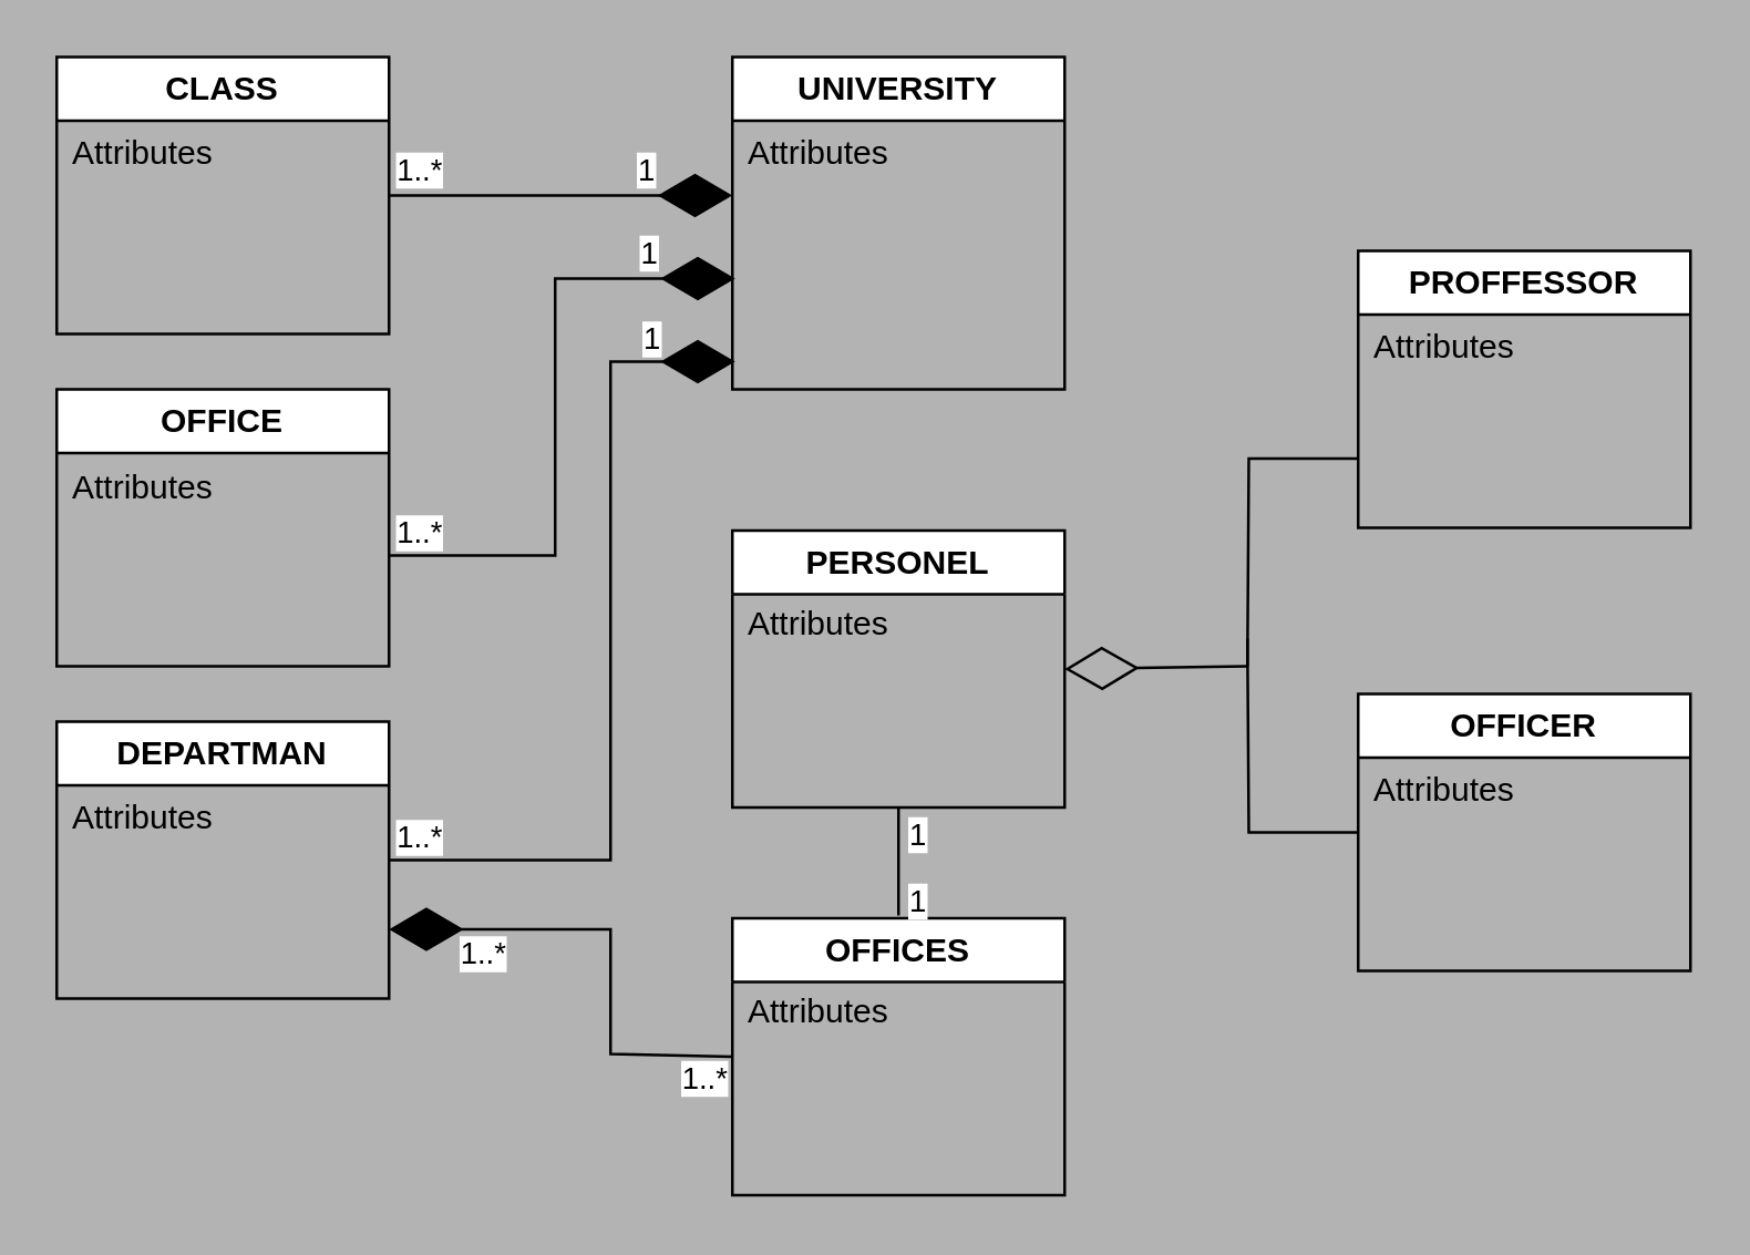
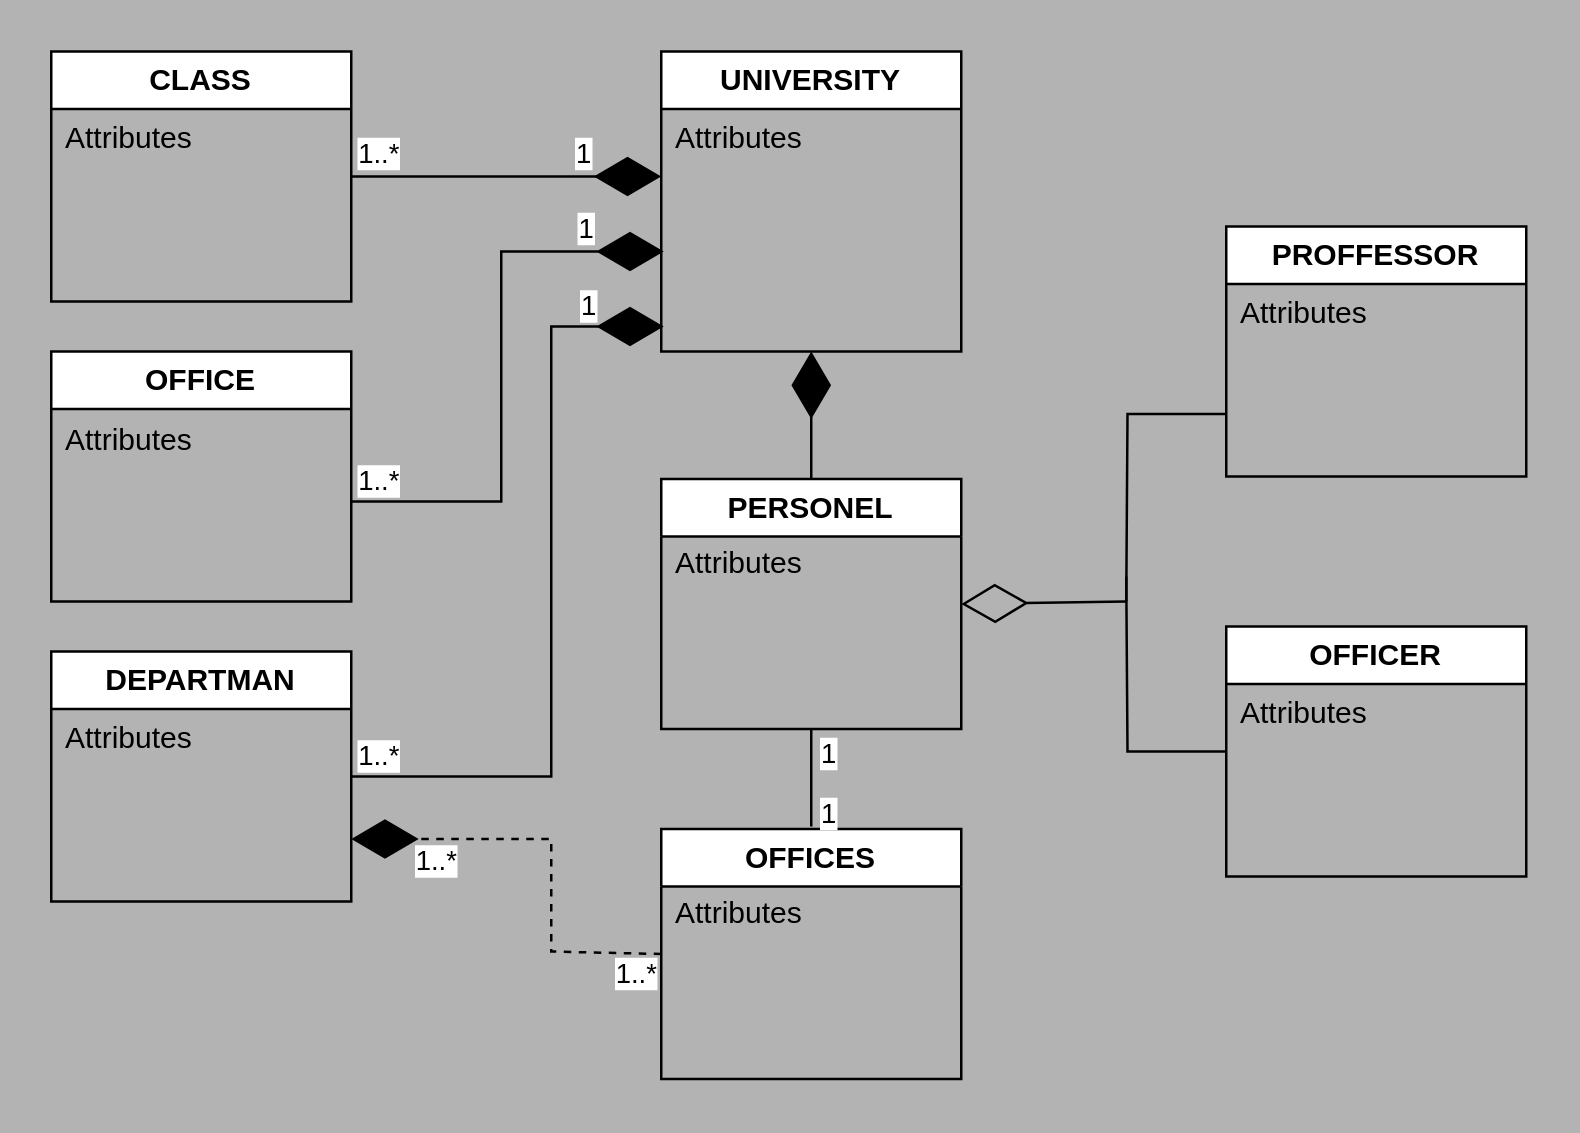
  <mxCell id="0" />
  <mxCell id="1" parent="0" />
  <mxCell id="2" value="UNIVERSITY" style="swimlane;whiteSpace=wrap;html=1;" vertex="1" parent="1"><mxGeometry x="264" y="20" width="120" height="120" as="geometry" /></mxCell>
  <mxCell id="3" value="Attributes" style="text;strokeColor=none;fillColor=none;align=left;verticalAlign=middle;spacingLeft=4;spacingRight=4;overflow=hidden;points=[[0,0.5],[1,0.5]];portConstraint=eastwest;rotatable=0;whiteSpace=wrap;html=1;" vertex="1" parent="2"><mxGeometry y="20" width="80" height="30" as="geometry" /></mxCell>
  <mxCell id="4" value="CLASS" style="swimlane;whiteSpace=wrap;html=1;" vertex="1" parent="1"><mxGeometry x="20" y="20" width="120" height="100" as="geometry" /></mxCell>
  <mxCell id="5" value="Attributes" style="text;strokeColor=none;fillColor=none;align=left;verticalAlign=middle;spacingLeft=4;spacingRight=4;overflow=hidden;points=[[0,0.5],[1,0.5]];portConstraint=eastwest;rotatable=0;whiteSpace=wrap;html=1;" vertex="1" parent="4"><mxGeometry y="20" width="80" height="30" as="geometry" /></mxCell>
  <mxCell id="6" value="DEPARTMAN" style="swimlane;whiteSpace=wrap;html=1;" vertex="1" parent="1"><mxGeometry x="20" y="260" width="120" height="100" as="geometry" /></mxCell>
  <mxCell id="7" value="Attributes" style="text;strokeColor=none;fillColor=none;align=left;verticalAlign=middle;spacingLeft=4;spacingRight=4;overflow=hidden;points=[[0,0.5],[1,0.5]];portConstraint=eastwest;rotatable=0;whiteSpace=wrap;html=1;" vertex="1" parent="6"><mxGeometry y="20" width="80" height="30" as="geometry" /></mxCell>
  <mxCell id="8" value="OFFICE" style="swimlane;whiteSpace=wrap;html=1;" vertex="1" parent="1"><mxGeometry x="20" y="140" width="120" height="100" as="geometry" /></mxCell>
  <mxCell id="9" value="Attributes" style="text;strokeColor=none;fillColor=none;align=left;verticalAlign=middle;spacingLeft=4;spacingRight=4;overflow=hidden;points=[[0,0.5],[1,0.5]];portConstraint=eastwest;rotatable=0;whiteSpace=wrap;html=1;" vertex="1" parent="8"><mxGeometry y="21" width="80" height="30" as="geometry" /></mxCell>
  <mxCell id="10" value="" style="endArrow=diamondThin;endFill=1;endSize=24;html=1;rounded=0;" edge="1" parent="1"><mxGeometry width="160" relative="1" as="geometry"><mxPoint x="214" y="70" as="sourcePoint" /><mxPoint x="264" y="70" as="targetPoint" /><Array as="points"><mxPoint x="140" y="70" /><mxPoint x="214" y="70" /></Array></mxGeometry></mxCell>
  <mxCell id="11" value="1..*" style="edgeLabel;html=1;align=center;verticalAlign=middle;resizable=0;points=[];" vertex="1" connectable="0" parent="10"><mxGeometry x="-0.593" y="-3" relative="1" as="geometry"><mxPoint x="-24" y="-7" as="offset" /></mxGeometry></mxCell>
  <mxCell id="12" value="1" style="edgeLabel;html=1;align=center;verticalAlign=middle;resizable=0;points=[];" vertex="1" connectable="0" parent="10"><mxGeometry x="0.677" y="-1" relative="1" as="geometry"><mxPoint y="-11" as="offset" /></mxGeometry></mxCell>
  <mxCell id="13" value="" style="endArrow=diamondThin;endFill=1;endSize=24;html=1;rounded=0;" edge="1" parent="1"><mxGeometry width="160" relative="1" as="geometry"><mxPoint x="140" y="200" as="sourcePoint" /><mxPoint x="265" y="100" as="targetPoint" /><Array as="points"><mxPoint x="200" y="200" /><mxPoint x="200" y="100" /></Array></mxGeometry></mxCell>
  <mxCell id="14" value="" style="endArrow=diamondThin;endFill=1;endSize=24;html=1;rounded=0;exitX=1;exitY=0.5;exitDx=0;exitDy=0;" edge="1" parent="1" source="6"><mxGeometry width="160" relative="1" as="geometry"><mxPoint x="210" y="350" as="sourcePoint" /><mxPoint x="265" y="130" as="targetPoint" /><Array as="points"><mxPoint x="220" y="310" /><mxPoint x="220" y="270" /><mxPoint x="220" y="130" /></Array></mxGeometry></mxCell>
- <mxCell id="15" value="" style="endArrow=diamondThin;endFill=1;endSize=24;html=1;rounded=0;entryX=1;entryY=0.75;entryDx=0;entryDy=0;exitX=0;exitY=0.5;exitDx=0;exitDy=0;" edge="1" parent="1" source="16" target="6"><mxGeometry width="160" relative="1" as="geometry"><mxPoint x="260" y="380" as="sourcePoint" /><mxPoint x="360" y="390" as="targetPoint" /><Array as="points"><mxPoint x="220" y="380" /><mxPoint x="220" y="360" /><mxPoint x="220" y="335" /></Array></mxGeometry></mxCell>
+ <mxCell id="15" value="" style="endArrow=diamondThin;endFill=1;endSize=24;html=1;rounded=0;entryX=1;entryY=0.75;entryDx=0;entryDy=0;exitX=0;exitY=0.5;exitDx=0;exitDy=0;dashed=1;" edge="1" parent="1" source="16" target="6"><mxGeometry width="160" relative="1" as="geometry"><mxPoint x="260" y="380" as="sourcePoint" /><mxPoint x="360" y="390" as="targetPoint" /><Array as="points"><mxPoint x="220" y="380" /><mxPoint x="220" y="360" /><mxPoint x="220" y="335" /></Array></mxGeometry></mxCell>
  <mxCell id="16" value="OFFICES" style="swimlane;whiteSpace=wrap;html=1;" vertex="1" parent="1"><mxGeometry x="264" y="331" width="120" height="100" as="geometry" /></mxCell>
  <mxCell id="17" value="Attributes" style="text;strokeColor=none;fillColor=none;align=left;verticalAlign=middle;spacingLeft=4;spacingRight=4;overflow=hidden;points=[[0,0.5],[1,0.5]];portConstraint=eastwest;rotatable=0;whiteSpace=wrap;html=1;" vertex="1" parent="16"><mxGeometry y="19" width="80" height="30" as="geometry" /></mxCell>
  <mxCell id="18" value="PERSONEL" style="swimlane;whiteSpace=wrap;html=1;" vertex="1" parent="1"><mxGeometry x="264" y="191" width="120" height="100" as="geometry" /></mxCell>
  <mxCell id="19" value="" style="endArrow=none;html=1;rounded=0;entryX=0.5;entryY=1;entryDx=0;entryDy=0;" edge="1" parent="18" target="18"><mxGeometry width="50" height="50" relative="1" as="geometry"><mxPoint x="60" y="139" as="sourcePoint" /><mxPoint x="106" y="89" as="targetPoint" /></mxGeometry></mxCell>
  <mxCell id="20" value="1" style="edgeLabel;html=1;align=center;verticalAlign=middle;resizable=0;points=[];" vertex="1" connectable="0" parent="19"><mxGeometry x="0.326" y="-2" relative="1" as="geometry"><mxPoint x="4" y="-4" as="offset" /></mxGeometry></mxCell>
  <mxCell id="21" value="Attributes" style="text;strokeColor=none;fillColor=none;align=left;verticalAlign=middle;spacingLeft=4;spacingRight=4;overflow=hidden;points=[[0,0.5],[1,0.5]];portConstraint=eastwest;rotatable=0;whiteSpace=wrap;html=1;" vertex="1" parent="18"><mxGeometry y="19" width="80" height="30" as="geometry" /></mxCell>
  <mxCell id="22" style="edgeStyle=orthogonalEdgeStyle;rounded=0;orthogonalLoop=1;jettySize=auto;html=1;exitX=0;exitY=0.5;exitDx=0;exitDy=0;endArrow=none;endFill=0;" edge="1" parent="1" source="23"><mxGeometry relative="1" as="geometry"><mxPoint x="450" y="230" as="targetPoint" /></mxGeometry></mxCell>
  <mxCell id="23" value="OFFICER" style="swimlane;whiteSpace=wrap;html=1;" vertex="1" parent="1"><mxGeometry x="490" y="250" width="120" height="100" as="geometry" /></mxCell>
  <mxCell id="24" value="Attributes" style="text;strokeColor=none;fillColor=none;align=left;verticalAlign=middle;spacingLeft=4;spacingRight=4;overflow=hidden;points=[[0,0.5],[1,0.5]];portConstraint=eastwest;rotatable=0;whiteSpace=wrap;html=1;" vertex="1" parent="23"><mxGeometry y="20" width="80" height="30" as="geometry" /></mxCell>
  <mxCell id="25" style="edgeStyle=orthogonalEdgeStyle;rounded=0;orthogonalLoop=1;jettySize=auto;html=1;exitX=0;exitY=0.75;exitDx=0;exitDy=0;endArrow=none;endFill=0;" edge="1" parent="1" source="26"><mxGeometry relative="1" as="geometry"><mxPoint x="450" y="240" as="targetPoint" /></mxGeometry></mxCell>
  <mxCell id="26" value="PROFFESSOR" style="swimlane;whiteSpace=wrap;html=1;" vertex="1" parent="1"><mxGeometry x="490" y="90" width="120" height="100" as="geometry" /></mxCell>
  <mxCell id="27" value="Attributes" style="text;strokeColor=none;fillColor=none;align=left;verticalAlign=middle;spacingLeft=4;spacingRight=4;overflow=hidden;points=[[0,0.5],[1,0.5]];portConstraint=eastwest;rotatable=0;whiteSpace=wrap;html=1;" vertex="1" parent="26"><mxGeometry y="20" width="80" height="30" as="geometry" /></mxCell>
+ <mxCell id="28" value="" style="endArrow=diamondThin;endFill=1;endSize=24;html=1;rounded=0;entryX=0.5;entryY=1;entryDx=0;entryDy=0;exitX=0.5;exitY=0;exitDx=0;exitDy=0;" edge="1" parent="1" source="18" target="2"><mxGeometry width="160" relative="1" as="geometry"><mxPoint x="390" y="190" as="sourcePoint" /><mxPoint x="410" y="140" as="targetPoint" /></mxGeometry></mxCell>
  <mxCell id="29" value="" style="endArrow=diamondThin;endFill=0;endSize=24;html=1;rounded=0;entryX=1;entryY=0.5;entryDx=0;entryDy=0;" edge="1" parent="1" target="18"><mxGeometry width="160" relative="1" as="geometry"><mxPoint x="450" y="240" as="sourcePoint" /><mxPoint x="580" y="230" as="targetPoint" /></mxGeometry></mxCell>
  <mxCell id="30" value="1" style="edgeLabel;html=1;align=center;verticalAlign=middle;resizable=0;points=[];" vertex="1" connectable="0" parent="1"><mxGeometry x="342" y="318" as="geometry"><mxPoint x="-12" y="6" as="offset" /></mxGeometry></mxCell>
  <mxCell id="31" value="1..*" style="edgeLabel;html=1;align=center;verticalAlign=middle;resizable=0;points=[];" vertex="1" connectable="0" parent="1"><mxGeometry x="150" y="191" as="geometry" /></mxCell>
  <mxCell id="32" value="1..*" style="edgeLabel;html=1;align=center;verticalAlign=middle;resizable=0;points=[];rotation=0;" vertex="1" connectable="0" parent="1"><mxGeometry x="147" y="300" as="geometry"><mxPoint x="3" y="1" as="offset" /></mxGeometry></mxCell>
  <mxCell id="33" value="1" style="edgeLabel;html=1;align=center;verticalAlign=middle;resizable=0;points=[];" vertex="1" connectable="0" parent="1"><mxGeometry x="233" y="90" as="geometry" /></mxCell>
  <mxCell id="34" value="1" style="edgeLabel;html=1;align=center;verticalAlign=middle;resizable=0;points=[];" vertex="1" connectable="0" parent="1"><mxGeometry x="233" y="120" as="geometry"><mxPoint x="1" y="1" as="offset" /></mxGeometry></mxCell>
  <mxCell id="35" value="1..*" style="edgeLabel;html=1;align=center;verticalAlign=middle;resizable=0;points=[];rotation=0;" vertex="1" connectable="0" parent="1"><mxGeometry x="170" y="342" as="geometry"><mxPoint x="3" y="1" as="offset" /></mxGeometry></mxCell>
  <mxCell id="36" value="1..*" style="edgeLabel;html=1;align=center;verticalAlign=middle;resizable=0;points=[];rotation=0;" vertex="1" connectable="0" parent="1"><mxGeometry x="250" y="387" as="geometry"><mxPoint x="3" y="1" as="offset" /></mxGeometry></mxCell>
